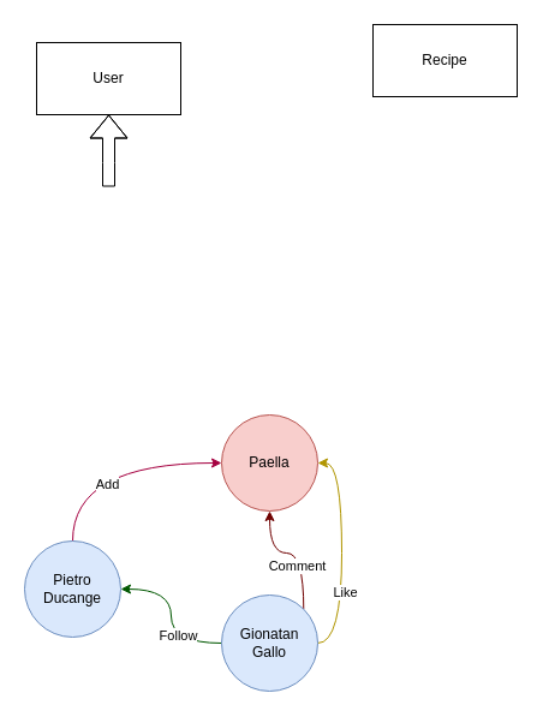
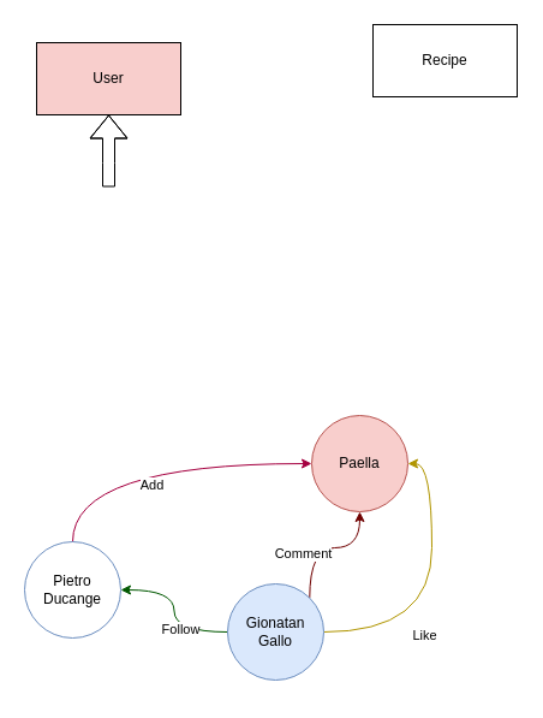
  <mxCell id="0" />
  <mxCell id="1" parent="0" />
  <mxCell id="2" value="Recipe" style="rounded=0;whiteSpace=wrap;html=1;" vertex="1" parent="1"><mxGeometry x="310" y="20" width="120" height="60" as="geometry" /></mxCell>
- <mxCell id="3" value="User" style="rounded=0;whiteSpace=wrap;html=1;" vertex="1" parent="1"><mxGeometry x="30" y="35" width="120" height="60" as="geometry" /></mxCell>
+ <mxCell id="3" value="User" style="rounded=0;whiteSpace=wrap;html=1;fillColor=#f8cecc;" vertex="1" parent="1"><mxGeometry x="30" y="35" width="120" height="60" as="geometry" /></mxCell>
  <mxCell id="4" value="" style="shape=flexArrow;endArrow=classic;html=1;entryX=0.5;entryY=1;entryDx=0;entryDy=0;" edge="1" parent="1" target="3"><mxGeometry width="50" height="50" relative="1" as="geometry"><mxPoint x="90" y="155" as="sourcePoint" /><mxPoint x="110" y="105" as="targetPoint" /><Array as="points"><mxPoint x="90" y="135" /></Array></mxGeometry></mxCell>
- <mxCell id="5" value="Paella" style="ellipse;whiteSpace=wrap;html=1;aspect=fixed;fillColor=#f8cecc;strokeColor=#b85450;" vertex="1" parent="1"><mxGeometry x="184" y="345" width="80" height="80" as="geometry" /></mxCell>
+ <mxCell id="5" value="Paella" style="ellipse;whiteSpace=wrap;html=1;aspect=fixed;fillColor=#f8cecc;strokeColor=#b85450;" vertex="1" parent="1"><mxGeometry x="259" y="345" width="80" height="80" as="geometry" /></mxCell>
  <mxCell id="6" style="edgeStyle=orthogonalEdgeStyle;curved=1;orthogonalLoop=1;jettySize=auto;html=1;exitX=0.5;exitY=0;exitDx=0;exitDy=0;entryX=0;entryY=0.5;entryDx=0;entryDy=0;fillColor=#d80073;strokeColor=#A50040;" edge="1" parent="1" source="8" target="5"><mxGeometry relative="1" as="geometry" /></mxCell>
  <mxCell id="7" value="Add" style="edgeLabel;html=1;align=center;verticalAlign=middle;resizable=0;points=[];" vertex="1" connectable="0" parent="6"><mxGeometry x="-0.013" y="-17" relative="1" as="geometry"><mxPoint as="offset" /></mxGeometry></mxCell>
- <mxCell id="8" value="Pietro Ducange" style="ellipse;whiteSpace=wrap;html=1;aspect=fixed;fillColor=#dae8fc;strokeColor=#6c8ebf;" vertex="1" parent="1"><mxGeometry x="20" y="450" width="80" height="80" as="geometry" /></mxCell>
+ <mxCell id="8" value="Pietro Ducange" style="ellipse;whiteSpace=wrap;html=1;aspect=fixed;fillColor=#ffffff;strokeColor=#6c8ebf;" vertex="1" parent="1"><mxGeometry x="20" y="450" width="80" height="80" as="geometry" /></mxCell>
  <mxCell id="9" style="edgeStyle=orthogonalEdgeStyle;curved=1;orthogonalLoop=1;jettySize=auto;html=1;exitX=0;exitY=0.5;exitDx=0;exitDy=0;entryX=1;entryY=0.5;entryDx=0;entryDy=0;fillColor=#008a00;strokeColor=#005700;" edge="1" parent="1" source="15" target="8"><mxGeometry relative="1" as="geometry" /></mxCell>
  <mxCell id="10" value="Follow" style="edgeLabel;html=1;align=center;verticalAlign=middle;resizable=0;points=[];" vertex="1" connectable="0" parent="9"><mxGeometry x="-0.24" y="-5" relative="1" as="geometry"><mxPoint as="offset" /></mxGeometry></mxCell>
  <mxCell id="11" style="edgeStyle=orthogonalEdgeStyle;curved=1;orthogonalLoop=1;jettySize=auto;html=1;exitX=1;exitY=0;exitDx=0;exitDy=0;entryX=0.5;entryY=1;entryDx=0;entryDy=0;fillColor=#a20025;strokeColor=#6F0000;" edge="1" parent="1" source="15" target="5"><mxGeometry relative="1" as="geometry" /></mxCell>
  <mxCell id="12" value="Comment" style="edgeLabel;html=1;align=center;verticalAlign=middle;resizable=0;points=[];" vertex="1" connectable="0" parent="11"><mxGeometry x="-0.351" y="6" relative="1" as="geometry"><mxPoint as="offset" /></mxGeometry></mxCell>
  <mxCell id="13" style="edgeStyle=orthogonalEdgeStyle;curved=1;orthogonalLoop=1;jettySize=auto;html=1;exitX=1;exitY=0.5;exitDx=0;exitDy=0;entryX=1;entryY=0.5;entryDx=0;entryDy=0;fillColor=#e3c800;strokeColor=#B09500;" edge="1" parent="1" source="15" target="5"><mxGeometry relative="1" as="geometry" /></mxCell>
  <mxCell id="14" value="Like" style="edgeLabel;html=1;align=center;verticalAlign=middle;resizable=0;points=[];" vertex="1" connectable="0" parent="13"><mxGeometry x="-0.333" y="-2" relative="1" as="geometry"><mxPoint as="offset" /></mxGeometry></mxCell>
- <mxCell id="15" value="Gionatan Gallo" style="ellipse;whiteSpace=wrap;html=1;aspect=fixed;fillColor=#dae8fc;strokeColor=#6c8ebf;" vertex="1" parent="1"><mxGeometry x="184" y="495" width="80" height="80" as="geometry" /></mxCell>
+ <mxCell id="15" value="Gionatan Gallo" style="ellipse;whiteSpace=wrap;html=1;aspect=fixed;fillColor=#dae8fc;strokeColor=#6c8ebf;" vertex="1" parent="1"><mxGeometry x="189" y="485" width="80" height="80" as="geometry" /></mxCell>
